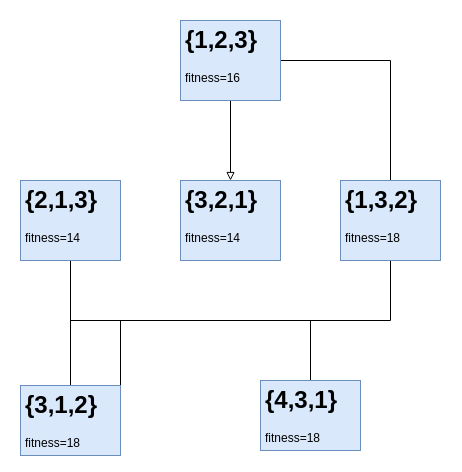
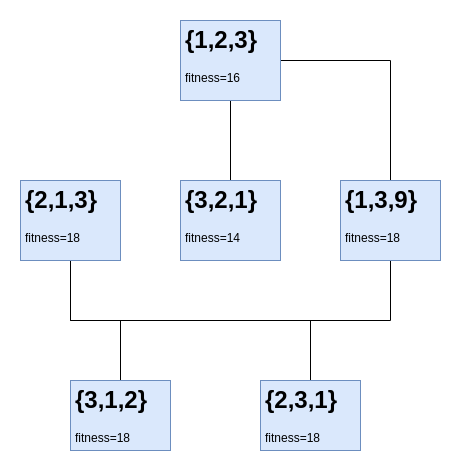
  <mxCell id="0" />
  <mxCell id="1" parent="0" />
- <mxCell id="2" style="edgeStyle=orthogonalEdgeStyle;rounded=0;orthogonalLoop=1;jettySize=auto;html=1;entryX=0.5;entryY=0;entryDx=0;entryDy=0;endArrow=block;endFill=0;" parent="1" source="4" target="5" edge="1"><mxGeometry relative="1" as="geometry" /></mxCell>
+ <mxCell id="2" style="edgeStyle=orthogonalEdgeStyle;rounded=0;orthogonalLoop=1;jettySize=auto;html=1;entryX=0.5;entryY=0;entryDx=0;entryDy=0;endArrow=none;endFill=0;" parent="1" source="4" target="5" edge="1"><mxGeometry relative="1" as="geometry" /></mxCell>
  <mxCell id="3" style="edgeStyle=orthogonalEdgeStyle;rounded=0;orthogonalLoop=1;jettySize=auto;html=1;entryX=0.5;entryY=0;entryDx=0;entryDy=0;endArrow=none;endFill=0;" parent="1" source="4" target="7" edge="1"><mxGeometry relative="1" as="geometry" /></mxCell>
  <mxCell id="4" value="&lt;h1&gt;{1,2,3}&lt;/h1&gt;&lt;p&gt;fitness=16&lt;/p&gt;" style="text;html=1;strokeColor=#6c8ebf;fillColor=#dae8fc;spacing=5;spacingTop=-20;whiteSpace=wrap;overflow=hidden;rounded=0;" parent="1" vertex="1"><mxGeometry x="180" y="20" width="100" height="80" as="geometry" /></mxCell>
  <mxCell id="5" value="&lt;h1&gt;{3,2,1}&lt;/h1&gt;&lt;p&gt;fitness=14&lt;/p&gt;" style="text;html=1;strokeColor=#6c8ebf;fillColor=#dae8fc;spacing=5;spacingTop=-20;whiteSpace=wrap;overflow=hidden;rounded=0;" parent="1" vertex="1"><mxGeometry x="180" y="180" width="100" height="80" as="geometry" /></mxCell>
  <mxCell id="6" style="edgeStyle=orthogonalEdgeStyle;rounded=0;orthogonalLoop=1;jettySize=auto;html=1;entryX=0.5;entryY=0;entryDx=0;entryDy=0;endArrow=none;endFill=0;" parent="1" source="7" target="12" edge="1"><mxGeometry relative="1" as="geometry"><Array as="points"><mxPoint x="390" y="320" /><mxPoint x="120" y="320" /></Array></mxGeometry></mxCell>
- <mxCell id="7" value="&lt;h1&gt;{1,3,2}&lt;/h1&gt;&lt;p&gt;fitness=18&lt;/p&gt;&lt;p&gt;&lt;br&gt;&lt;/p&gt;" style="text;html=1;strokeColor=#6c8ebf;fillColor=#dae8fc;spacing=5;spacingTop=-20;whiteSpace=wrap;overflow=hidden;rounded=0;" parent="1" vertex="1"><mxGeometry x="340" y="180" width="100" height="80" as="geometry" /></mxCell>
+ <mxCell id="7" value="&lt;h1&gt;{1,3,9}&lt;/h1&gt;&lt;p&gt;fitness=18&lt;/p&gt;&lt;p&gt;&lt;br&gt;&lt;/p&gt;" style="text;html=1;strokeColor=#6c8ebf;fillColor=#dae8fc;spacing=5;spacingTop=-20;whiteSpace=wrap;overflow=hidden;rounded=0;" parent="1" vertex="1"><mxGeometry x="340" y="180" width="100" height="80" as="geometry" /></mxCell>
  <mxCell id="8" style="edgeStyle=orthogonalEdgeStyle;rounded=0;orthogonalLoop=1;jettySize=auto;html=1;endArrow=none;endFill=0;" parent="1" source="10" target="12" edge="1"><mxGeometry relative="1" as="geometry" /></mxCell>
  <mxCell id="9" style="edgeStyle=orthogonalEdgeStyle;rounded=0;orthogonalLoop=1;jettySize=auto;html=1;endArrow=none;endFill=0;" parent="1" source="10" target="11" edge="1"><mxGeometry relative="1" as="geometry"><Array as="points"><mxPoint x="70" y="320" /><mxPoint x="310" y="320" /></Array></mxGeometry></mxCell>
- <mxCell id="10" value="&lt;h1&gt;{2,1,3}&lt;/h1&gt;&lt;p&gt;fitness=14&lt;/p&gt;" style="text;html=1;strokeColor=#6c8ebf;fillColor=#dae8fc;spacing=5;spacingTop=-20;whiteSpace=wrap;overflow=hidden;rounded=0;" parent="1" vertex="1"><mxGeometry x="20" y="180" width="100" height="80" as="geometry" /></mxCell>
- <mxCell id="11" value="&lt;h1&gt;{4,3,1}&lt;/h1&gt;&lt;p&gt;fitness=18&lt;/p&gt;" style="text;html=1;strokeColor=#6c8ebf;fillColor=#dae8fc;spacing=5;spacingTop=-20;whiteSpace=wrap;overflow=hidden;rounded=0;" parent="1" vertex="1"><mxGeometry x="260" y="380" width="100" height="70" as="geometry" /></mxCell>
- <mxCell id="12" value="&lt;h1&gt;{3,1,2}&lt;/h1&gt;&lt;p&gt;fitness=18&lt;/p&gt;" style="text;html=1;strokeColor=#6c8ebf;fillColor=#dae8fc;spacing=5;spacingTop=-20;whiteSpace=wrap;overflow=hidden;rounded=0;" parent="1" vertex="1"><mxGeometry x="20" y="385" width="100" height="70" as="geometry" /></mxCell>
+ <mxCell id="10" value="&lt;h1&gt;{2,1,3}&lt;/h1&gt;&lt;p&gt;fitness=18&lt;/p&gt;" style="text;html=1;strokeColor=#6c8ebf;fillColor=#dae8fc;spacing=5;spacingTop=-20;whiteSpace=wrap;overflow=hidden;rounded=0;" parent="1" vertex="1"><mxGeometry x="20" y="180" width="100" height="80" as="geometry" /></mxCell>
+ <mxCell id="11" value="&lt;h1&gt;{2,3,1}&lt;/h1&gt;&lt;p&gt;fitness=18&lt;/p&gt;" style="text;html=1;strokeColor=#6c8ebf;fillColor=#dae8fc;spacing=5;spacingTop=-20;whiteSpace=wrap;overflow=hidden;rounded=0;" parent="1" vertex="1"><mxGeometry x="260" y="380" width="100" height="70" as="geometry" /></mxCell>
+ <mxCell id="12" value="&lt;h1&gt;{3,1,2}&lt;/h1&gt;&lt;p&gt;fitness=18&lt;/p&gt;" style="text;html=1;strokeColor=#6c8ebf;fillColor=#dae8fc;spacing=5;spacingTop=-20;whiteSpace=wrap;overflow=hidden;rounded=0;" parent="1" vertex="1"><mxGeometry x="70" y="380" width="100" height="70" as="geometry" /></mxCell>
